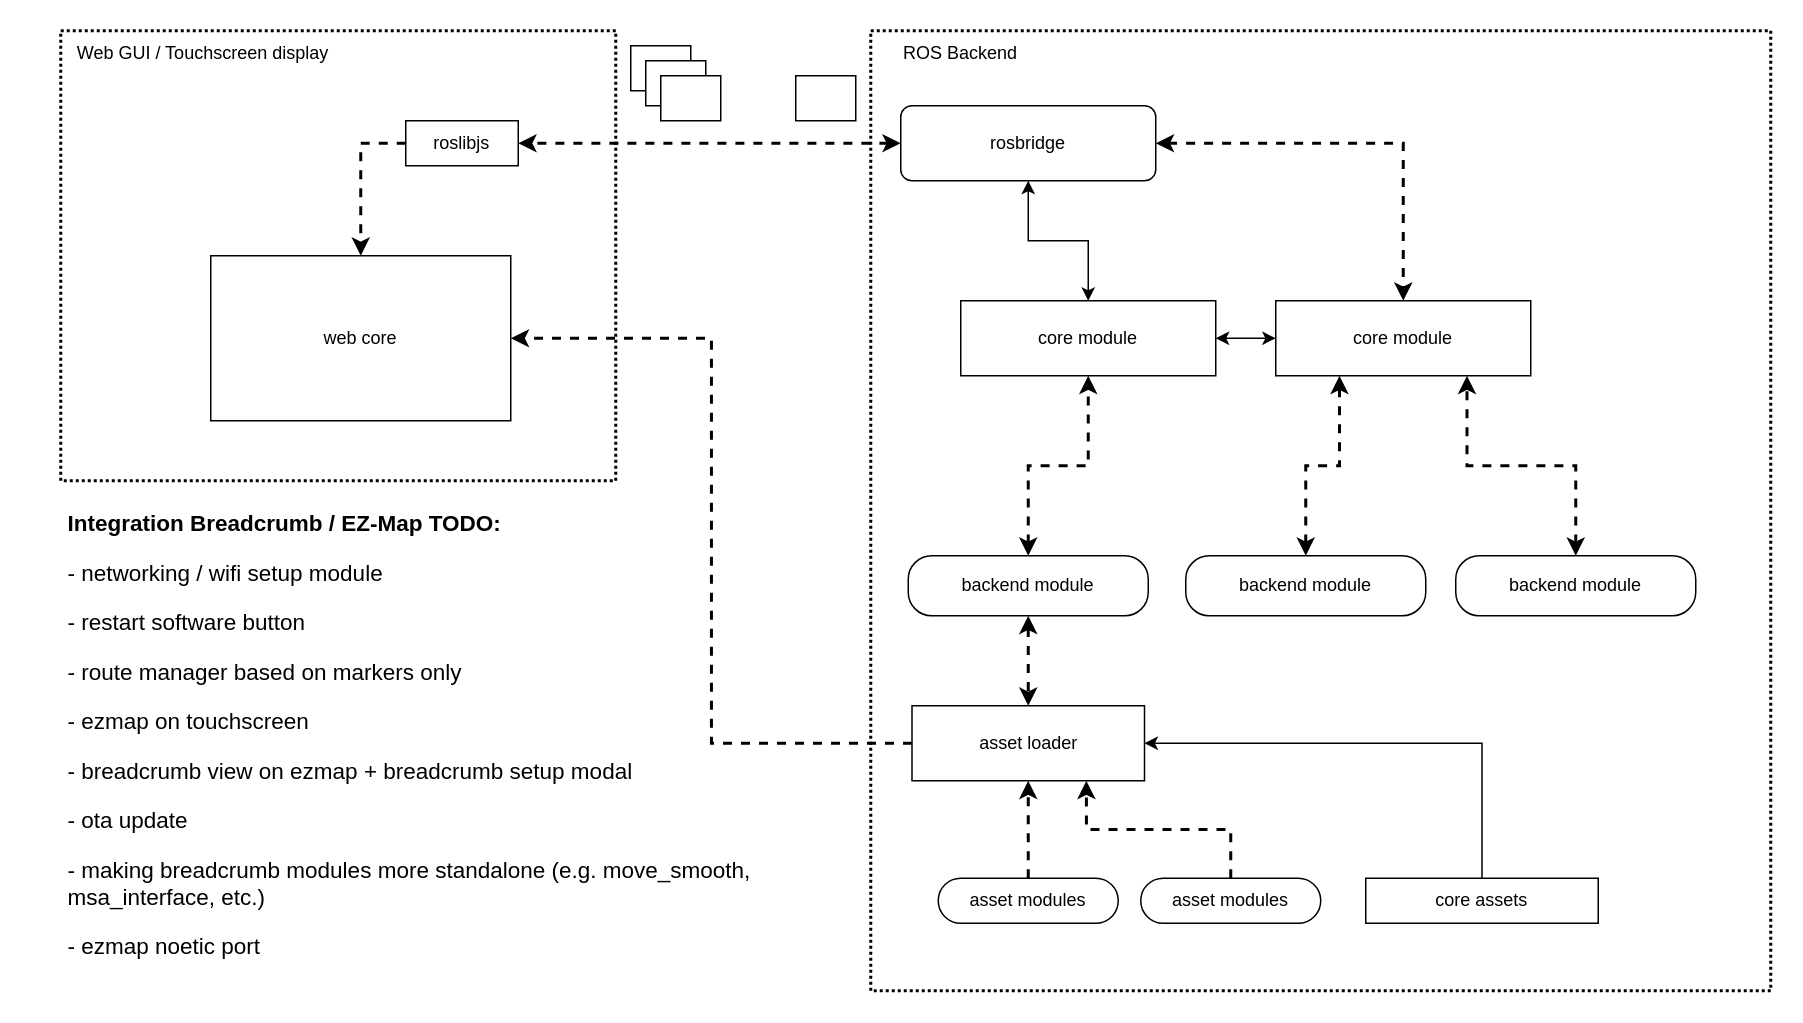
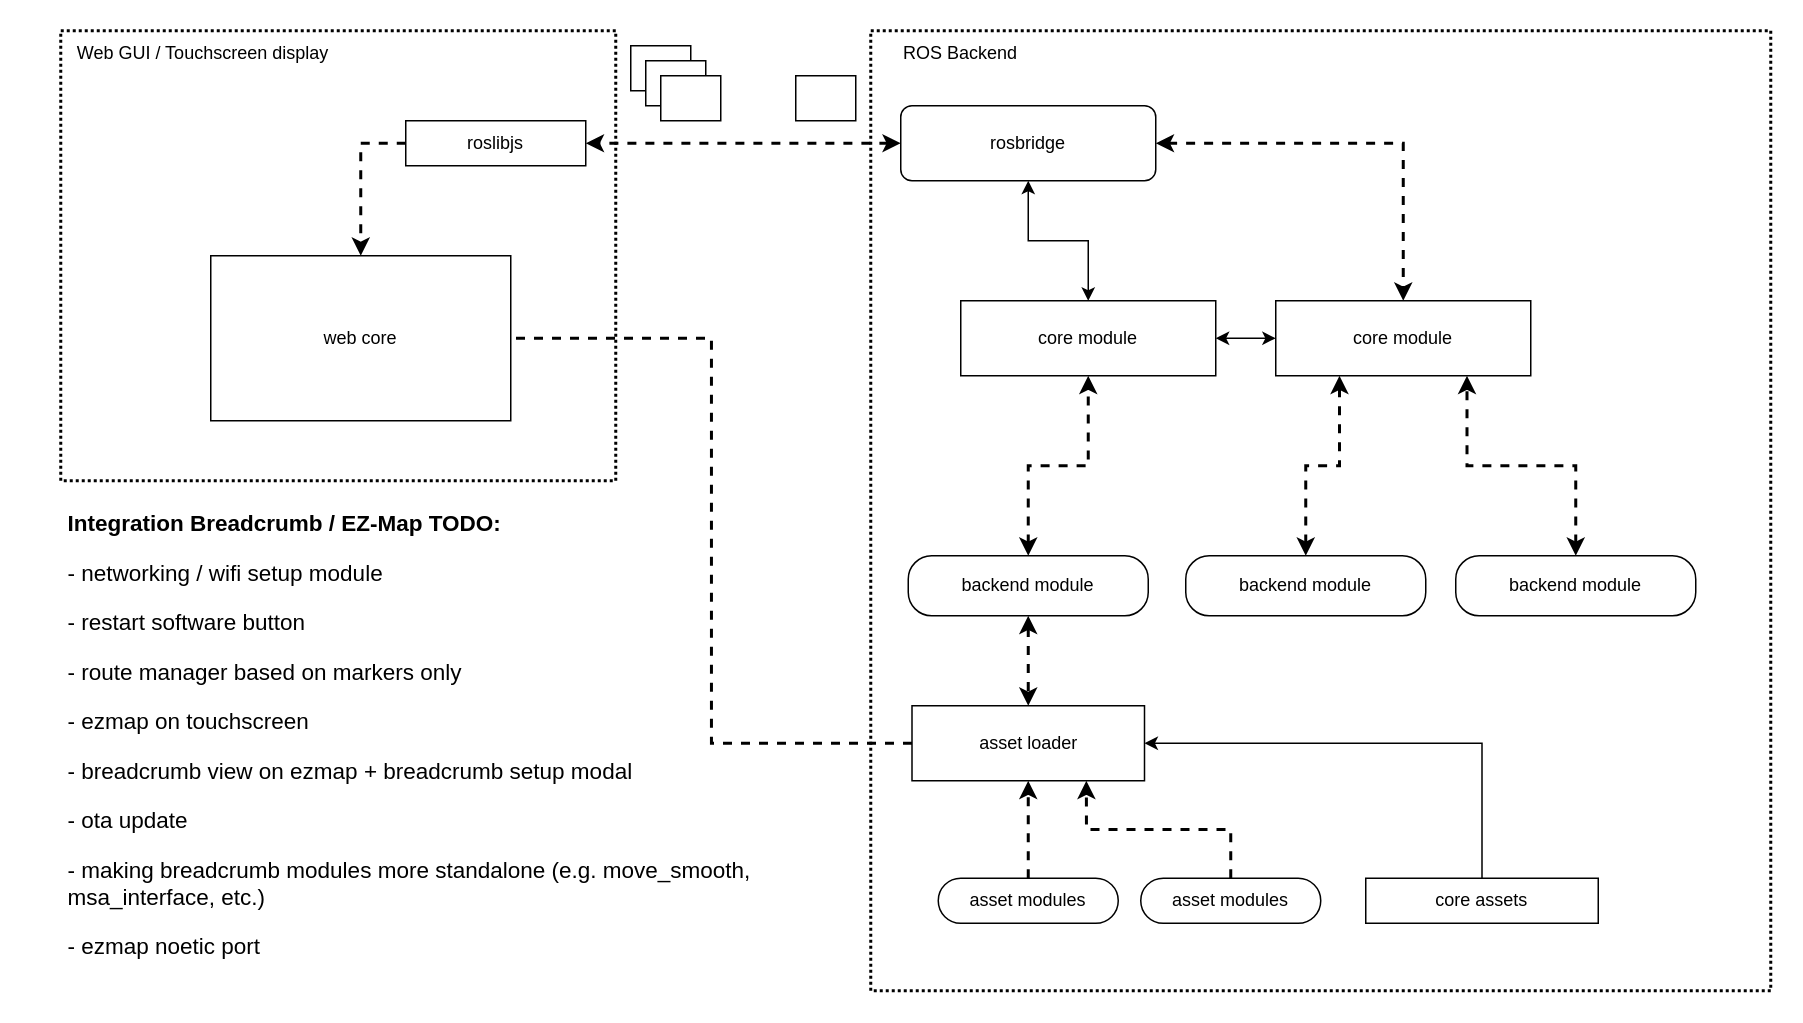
  <mxCell id="0" />
  <mxCell id="1" parent="0" />
  <mxCell id="2" value="" style="rounded=0;whiteSpace=wrap;html=1;fillColor=none;strokeWidth=2;dashed=1;dashPattern=1 1;" vertex="1" parent="1"><mxGeometry x="40" y="20" width="370" height="300" as="geometry" /></mxCell>
  <mxCell id="3" value="Web GUI / Touchscreen display" style="text;html=1;strokeColor=none;fillColor=none;align=center;verticalAlign=middle;whiteSpace=wrap;rounded=0;dashed=1;dashPattern=1 1;" vertex="1" parent="1"><mxGeometry x="20" y="20" width="230" height="30" as="geometry" /></mxCell>
  <mxCell id="4" value="" style="rounded=0;whiteSpace=wrap;html=1;fillColor=none;strokeWidth=2;dashed=1;dashPattern=1 1;" vertex="1" parent="1"><mxGeometry x="580" y="20" width="600" height="640" as="geometry" /></mxCell>
  <mxCell id="5" value="ROS Backend" style="text;html=1;strokeColor=none;fillColor=none;align=center;verticalAlign=middle;whiteSpace=wrap;rounded=0;dashed=1;dashPattern=1 1;" vertex="1" parent="1"><mxGeometry x="580" y="20" width="120" height="30" as="geometry" /></mxCell>
  <mxCell id="6" style="edgeStyle=orthogonalEdgeStyle;rounded=0;orthogonalLoop=1;jettySize=auto;html=1;exitX=0;exitY=0.5;exitDx=0;exitDy=0;entryX=1;entryY=0.5;entryDx=0;entryDy=0;startArrow=classic;startFill=1;strokeWidth=2;dashed=1;" edge="1" parent="1" source="9" target="12"><mxGeometry relative="1" as="geometry" /></mxCell>
  <mxCell id="7" style="edgeStyle=orthogonalEdgeStyle;rounded=0;orthogonalLoop=1;jettySize=auto;html=1;startArrow=classic;startFill=1;strokeWidth=1;" edge="1" parent="1" source="9" target="25"><mxGeometry relative="1" as="geometry" /></mxCell>
  <mxCell id="8" style="edgeStyle=orthogonalEdgeStyle;rounded=0;orthogonalLoop=1;jettySize=auto;html=1;startArrow=classic;startFill=1;strokeWidth=2;dashed=1;" edge="1" parent="1" source="9" target="26"><mxGeometry relative="1" as="geometry" /></mxCell>
  <mxCell id="9" value="rosbridge" style="whiteSpace=wrap;html=1;strokeWidth=1;fillColor=default;rounded=1;" vertex="1" parent="1"><mxGeometry x="600" y="70" width="170" height="50" as="geometry" /></mxCell>
  <mxCell id="10" value="web core" style="rounded=0;whiteSpace=wrap;html=1;strokeWidth=1;fillColor=default;" vertex="1" parent="1"><mxGeometry x="140" y="170" width="200" height="110" as="geometry" /></mxCell>
  <mxCell id="11" style="edgeStyle=orthogonalEdgeStyle;rounded=0;orthogonalLoop=1;jettySize=auto;html=1;exitX=0;exitY=0.5;exitDx=0;exitDy=0;dashed=1;startArrow=none;startFill=0;strokeWidth=2;" edge="1" parent="1" source="12" target="10"><mxGeometry relative="1" as="geometry" /></mxCell>
- <mxCell id="12" value="roslibjs" style="rounded=0;whiteSpace=wrap;html=1;strokeWidth=1;fillColor=default;" vertex="1" parent="1"><mxGeometry x="270" y="80" width="75" height="30" as="geometry" /></mxCell>
+ <mxCell id="12" value="roslibjs" style="rounded=0;whiteSpace=wrap;html=1;strokeWidth=1;fillColor=default;" vertex="1" parent="1"><mxGeometry x="270" y="80" width="120" height="30" as="geometry" /></mxCell>
  <mxCell id="13" style="edgeStyle=orthogonalEdgeStyle;rounded=0;orthogonalLoop=1;jettySize=auto;html=1;exitX=0.5;exitY=0;exitDx=0;exitDy=0;entryX=0.5;entryY=1;entryDx=0;entryDy=0;dashed=1;startArrow=classic;startFill=1;strokeWidth=2;" edge="1" parent="1" source="15" target="25"><mxGeometry relative="1" as="geometry" /></mxCell>
  <mxCell id="14" style="edgeStyle=orthogonalEdgeStyle;rounded=0;orthogonalLoop=1;jettySize=auto;html=1;entryX=0.5;entryY=0;entryDx=0;entryDy=0;dashed=1;startArrow=classic;startFill=1;strokeWidth=2;" edge="1" parent="1" source="15" target="28"><mxGeometry relative="1" as="geometry" /></mxCell>
  <mxCell id="15" value="backend module" style="rounded=1;whiteSpace=wrap;html=1;strokeWidth=1;fillColor=default;arcSize=39;" vertex="1" parent="1"><mxGeometry x="605" y="370" width="160" height="40" as="geometry" /></mxCell>
  <mxCell id="16" value="" style="rounded=0;whiteSpace=wrap;html=1;strokeWidth=1;fillColor=default;" vertex="1" parent="1"><mxGeometry x="420" y="30" width="40" height="30" as="geometry" /></mxCell>
  <mxCell id="17" value="" style="rounded=0;whiteSpace=wrap;html=1;strokeWidth=1;fillColor=default;" vertex="1" parent="1"><mxGeometry x="430" y="40" width="40" height="30" as="geometry" /></mxCell>
  <mxCell id="18" value="" style="rounded=0;whiteSpace=wrap;html=1;strokeWidth=1;fillColor=default;" vertex="1" parent="1"><mxGeometry x="440" y="50" width="40" height="30" as="geometry" /></mxCell>
  <mxCell id="19" value="" style="rounded=0;whiteSpace=wrap;html=1;strokeWidth=1;fillColor=default;" vertex="1" parent="1"><mxGeometry x="530" y="50" width="40" height="30" as="geometry" /></mxCell>
  <mxCell id="20" style="edgeStyle=orthogonalEdgeStyle;rounded=0;orthogonalLoop=1;jettySize=auto;html=1;entryX=0.25;entryY=1;entryDx=0;entryDy=0;dashed=1;startArrow=classic;startFill=1;strokeWidth=2;" edge="1" parent="1" source="21" target="26"><mxGeometry relative="1" as="geometry" /></mxCell>
  <mxCell id="21" value="backend module" style="rounded=1;whiteSpace=wrap;html=1;strokeWidth=1;fillColor=default;arcSize=39;" vertex="1" parent="1"><mxGeometry x="790" y="370" width="160" height="40" as="geometry" /></mxCell>
  <mxCell id="22" style="edgeStyle=orthogonalEdgeStyle;rounded=0;orthogonalLoop=1;jettySize=auto;html=1;entryX=0.75;entryY=1;entryDx=0;entryDy=0;dashed=1;startArrow=classic;startFill=1;strokeWidth=2;" edge="1" parent="1" source="23" target="26"><mxGeometry relative="1" as="geometry" /></mxCell>
  <mxCell id="23" value="backend module" style="rounded=1;whiteSpace=wrap;html=1;strokeWidth=1;fillColor=default;arcSize=39;" vertex="1" parent="1"><mxGeometry x="970" y="370" width="160" height="40" as="geometry" /></mxCell>
  <mxCell id="24" style="edgeStyle=orthogonalEdgeStyle;rounded=0;orthogonalLoop=1;jettySize=auto;html=1;exitX=1;exitY=0.5;exitDx=0;exitDy=0;entryX=0;entryY=0.5;entryDx=0;entryDy=0;startArrow=classic;startFill=1;strokeWidth=1;" edge="1" parent="1" source="25" target="26"><mxGeometry relative="1" as="geometry" /></mxCell>
  <mxCell id="25" value="core module" style="rounded=0;whiteSpace=wrap;html=1;strokeWidth=1;fillColor=default;" vertex="1" parent="1"><mxGeometry x="640" y="200" width="170" height="50" as="geometry" /></mxCell>
  <mxCell id="26" value="core module" style="rounded=0;whiteSpace=wrap;html=1;strokeWidth=1;fillColor=default;" vertex="1" parent="1"><mxGeometry x="850" y="200" width="170" height="50" as="geometry" /></mxCell>
- <mxCell id="27" style="edgeStyle=orthogonalEdgeStyle;rounded=0;orthogonalLoop=1;jettySize=auto;html=1;exitX=0;exitY=0.5;exitDx=0;exitDy=0;entryX=1;entryY=0.5;entryDx=0;entryDy=0;dashed=1;fontSize=15;startArrow=none;startFill=0;strokeWidth=2;" edge="1" parent="1" source="28" target="10"><mxGeometry relative="1" as="geometry" /></mxCell>
+ <mxCell id="27" style="edgeStyle=orthogonalEdgeStyle;rounded=0;orthogonalLoop=1;jettySize=auto;html=1;exitX=0;exitY=0.5;exitDx=0;exitDy=0;entryX=1;entryY=0.5;entryDx=0;entryDy=0;dashed=1;fontSize=15;startArrow=none;startFill=0;strokeWidth=2;endArrow=none;" edge="1" parent="1" source="28" target="10"><mxGeometry relative="1" as="geometry" /></mxCell>
  <mxCell id="28" value="asset loader" style="rounded=0;whiteSpace=wrap;html=1;strokeWidth=1;fillColor=default;" vertex="1" parent="1"><mxGeometry x="607.5" y="470" width="155" height="50" as="geometry" /></mxCell>
  <mxCell id="29" style="edgeStyle=orthogonalEdgeStyle;rounded=0;orthogonalLoop=1;jettySize=auto;html=1;entryX=0.75;entryY=1;entryDx=0;entryDy=0;dashed=1;startArrow=none;startFill=0;strokeWidth=2;" edge="1" parent="1" source="30" target="28"><mxGeometry relative="1" as="geometry" /></mxCell>
  <mxCell id="30" value="asset modules" style="rounded=1;whiteSpace=wrap;html=1;strokeWidth=1;fillColor=default;arcSize=50;" vertex="1" parent="1"><mxGeometry x="760" y="585" width="120" height="30" as="geometry" /></mxCell>
  <mxCell id="31" style="edgeStyle=orthogonalEdgeStyle;rounded=0;orthogonalLoop=1;jettySize=auto;html=1;entryX=0.5;entryY=1;entryDx=0;entryDy=0;dashed=1;startArrow=none;startFill=0;strokeWidth=2;" edge="1" parent="1" source="32" target="28"><mxGeometry relative="1" as="geometry" /></mxCell>
  <mxCell id="32" value="asset modules" style="rounded=1;whiteSpace=wrap;html=1;strokeWidth=1;fillColor=default;arcSize=50;" vertex="1" parent="1"><mxGeometry x="625" y="585" width="120" height="30" as="geometry" /></mxCell>
  <mxCell id="33" value="&lt;h1 style=&quot;font-size: 15px&quot;&gt;Integration Breadcrumb / EZ-Map TODO:&lt;/h1&gt;&lt;p style=&quot;font-size: 15px&quot;&gt;- networking / wifi setup module&lt;/p&gt;&lt;p style=&quot;font-size: 15px&quot;&gt;- restart software button&lt;/p&gt;&lt;p style=&quot;font-size: 15px&quot;&gt;- route manager based on markers only&lt;/p&gt;&lt;p style=&quot;font-size: 15px&quot;&gt;- ezmap on touchscreen&lt;/p&gt;&lt;p style=&quot;font-size: 15px&quot;&gt;- breadcrumb view on ezmap + breadcrumb setup modal&lt;/p&gt;&lt;p style=&quot;font-size: 15px&quot;&gt;- ota update&lt;/p&gt;&lt;p style=&quot;font-size: 15px&quot;&gt;- making breadcrumb modules more standalone (e.g. move_smooth, msa_interface, etc.)&lt;/p&gt;&lt;p style=&quot;font-size: 15px&quot;&gt;- ezmap noetic port&lt;/p&gt;&lt;p style=&quot;font-size: 15px&quot;&gt;&lt;br style=&quot;font-size: 15px&quot;&gt;&lt;/p&gt;" style="text;html=1;strokeColor=none;fillColor=none;spacing=5;spacingTop=-20;whiteSpace=wrap;overflow=hidden;rounded=0;fontSize=15;" vertex="1" parent="1"><mxGeometry x="40" y="340" width="511" height="310" as="geometry" /></mxCell>
  <mxCell id="34" style="edgeStyle=orthogonalEdgeStyle;rounded=0;orthogonalLoop=1;jettySize=auto;html=1;entryX=1;entryY=0.5;entryDx=0;entryDy=0;fontSize=15;startArrow=none;startFill=0;strokeWidth=1;" edge="1" parent="1" source="35" target="28"><mxGeometry relative="1" as="geometry"><Array as="points"><mxPoint x="987" y="495" /></Array></mxGeometry></mxCell>
  <mxCell id="35" value="core assets" style="rounded=0;whiteSpace=wrap;html=1;strokeWidth=1;fillColor=default;" vertex="1" parent="1"><mxGeometry x="910" y="585" width="155" height="30" as="geometry" /></mxCell>
